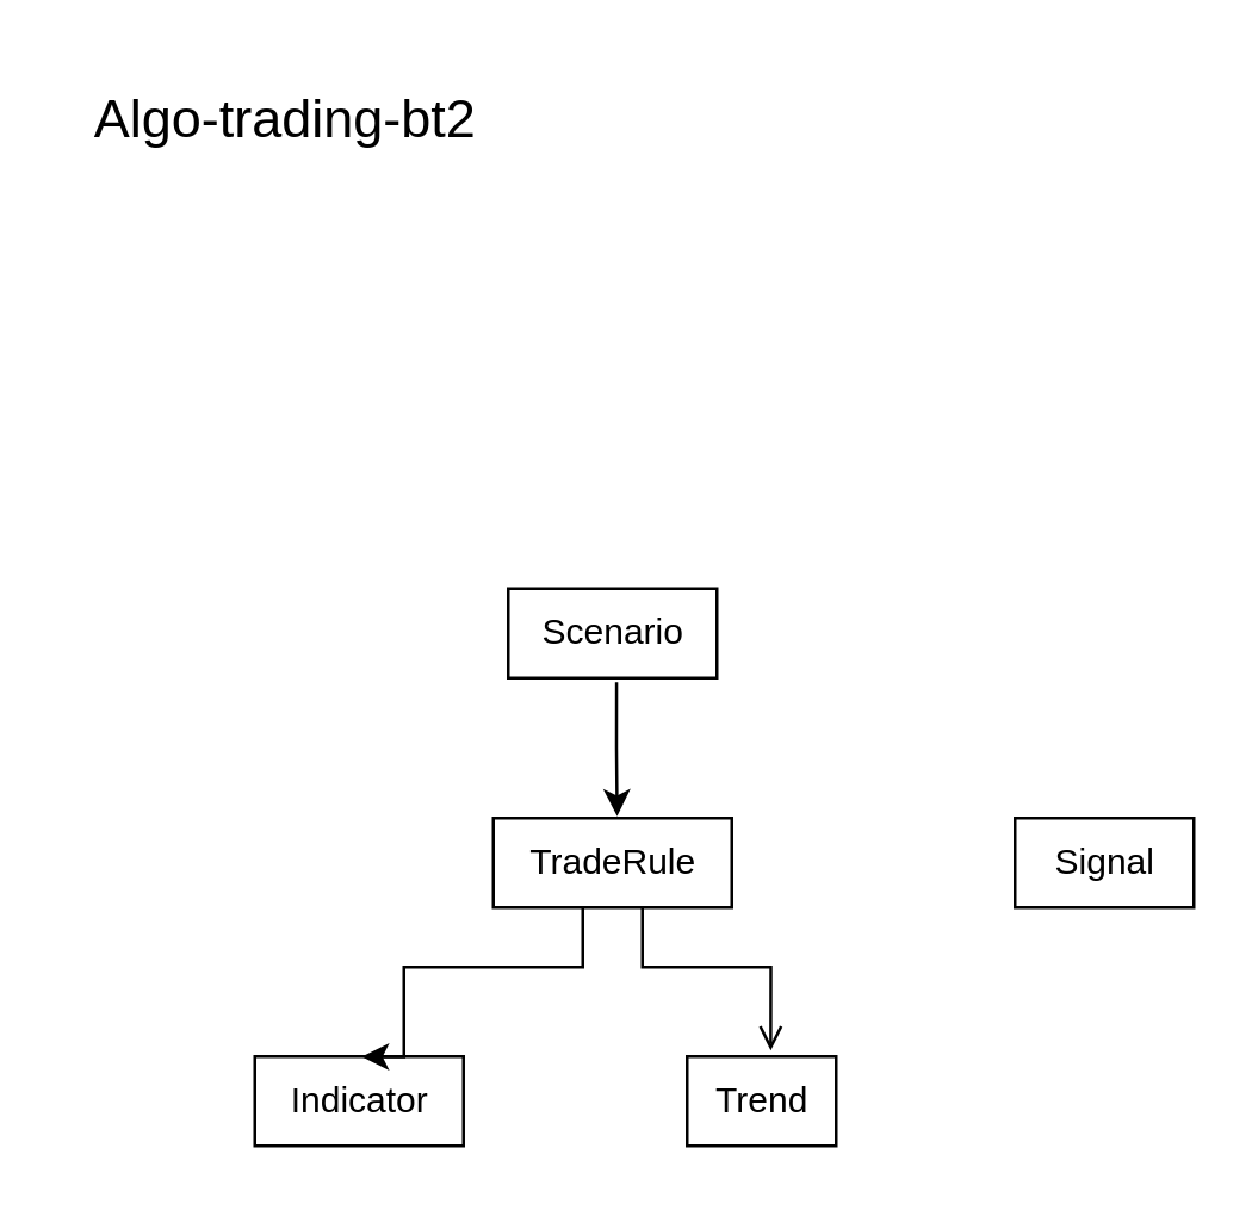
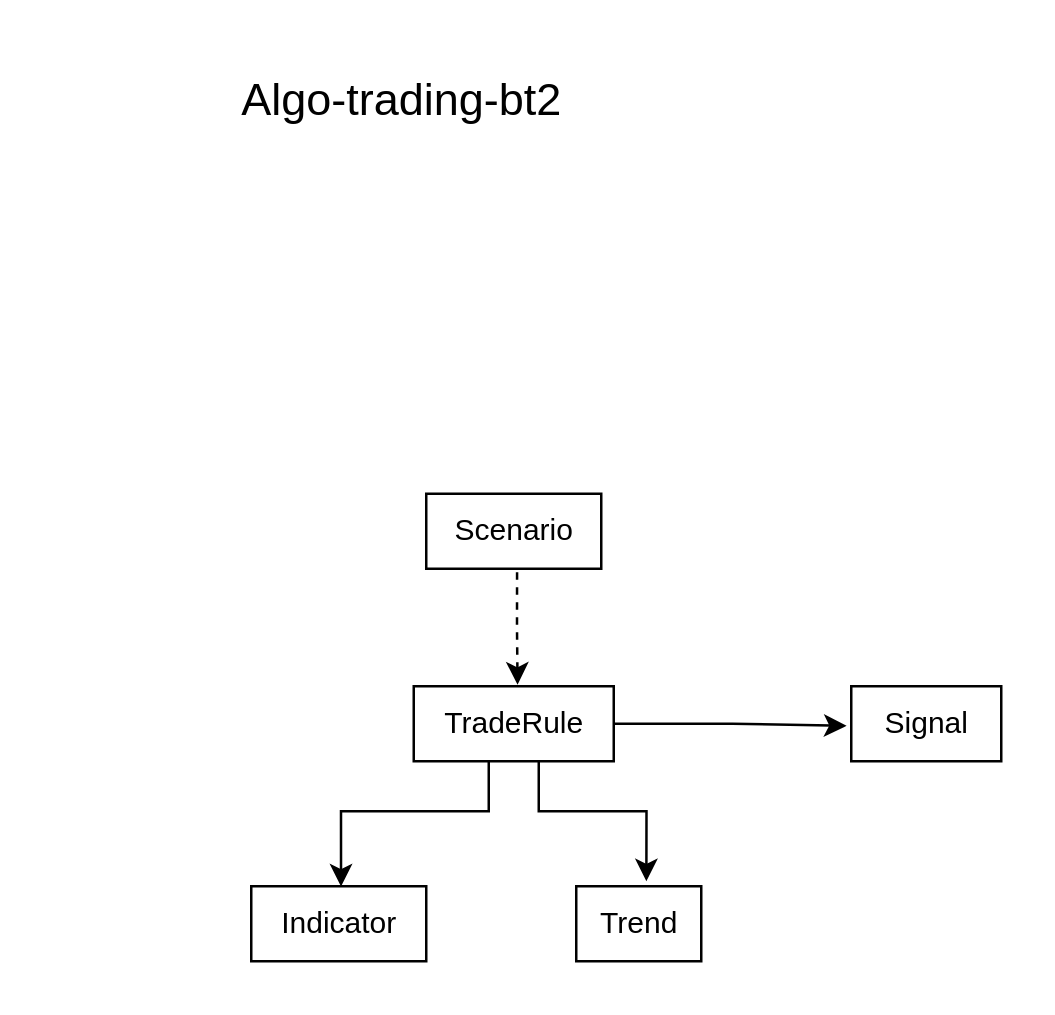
  <mxCell id="0" />
  <mxCell id="1" parent="0" />
- <mxCell id="2" value="Algo-trading-bt2" style="text;html=1;align=center;verticalAlign=middle;resizable=0;points=[];autosize=1;strokeColor=none;fillColor=none;fontSize=18;" parent="1" vertex="1"><mxGeometry x="20" y="20" width="150" height="40" as="geometry" /></mxCell>
+ <mxCell id="2" value="Algo-trading-bt2" style="text;html=1;align=center;verticalAlign=middle;resizable=0;points=[];autosize=1;strokeColor=none;fillColor=none;fontSize=18;" parent="1" vertex="1"><mxGeometry x="85" y="20" width="150" height="40" as="geometry" /></mxCell>
  <mxCell id="3" value="TradeRule" style="text;html=1;align=center;verticalAlign=middle;resizable=0;points=[];autosize=1;strokeColor=default;fillColor=none;" parent="1" vertex="1"><mxGeometry x="165" y="274" width="80" height="30" as="geometry" /></mxCell>
- <mxCell id="4" value="Indicator" style="text;html=1;align=center;verticalAlign=middle;resizable=0;points=[];autosize=1;strokeColor=default;fillColor=none;" parent="1" vertex="1"><mxGeometry x="85" y="354" width="70" height="30" as="geometry" /></mxCell>
+ <mxCell id="4" value="Indicator" style="text;html=1;align=center;verticalAlign=middle;resizable=0;points=[];autosize=1;strokeColor=default;fillColor=none;" parent="1" vertex="1"><mxGeometry x="100" y="354" width="70" height="30" as="geometry" /></mxCell>
  <mxCell id="5" value="Scenario" style="text;html=1;align=center;verticalAlign=middle;resizable=0;points=[];autosize=1;strokeColor=default;fillColor=none;" parent="1" vertex="1"><mxGeometry x="170" y="197" width="70" height="30" as="geometry" /></mxCell>
- <mxCell id="6" style="edgeStyle=orthogonalEdgeStyle;rounded=0;orthogonalLoop=1;jettySize=auto;html=1;entryX=0.519;entryY=-0.02;entryDx=0;entryDy=0;entryPerimeter=0;exitX=0.519;exitY=1.047;exitDx=0;exitDy=0;exitPerimeter=0;" parent="1" source="5" target="3" edge="1"><mxGeometry relative="1" as="geometry" /></mxCell>
+ <mxCell id="6" style="edgeStyle=orthogonalEdgeStyle;rounded=0;orthogonalLoop=1;jettySize=auto;html=1;entryX=0.519;entryY=-0.02;entryDx=0;entryDy=0;entryPerimeter=0;exitX=0.519;exitY=1.047;exitDx=0;exitDy=0;exitPerimeter=0;dashed=1;" parent="1" source="5" target="3" edge="1"><mxGeometry relative="1" as="geometry" /></mxCell>
  <mxCell id="7" style="edgeStyle=orthogonalEdgeStyle;rounded=0;orthogonalLoop=1;jettySize=auto;html=1;entryX=0.513;entryY=0.003;entryDx=0;entryDy=0;entryPerimeter=0;" parent="1" source="3" target="4" edge="1"><mxGeometry relative="1" as="geometry"><Array as="points"><mxPoint x="195" y="324" /><mxPoint x="135" y="324" /><mxPoint x="135" y="354" /></Array></mxGeometry></mxCell>
  <mxCell id="8" value="Trend" style="text;html=1;align=center;verticalAlign=middle;resizable=0;points=[];autosize=1;strokeColor=default;fillColor=none;" parent="1" vertex="1"><mxGeometry x="230" y="354" width="50" height="30" as="geometry" /></mxCell>
- <mxCell id="9" style="edgeStyle=orthogonalEdgeStyle;rounded=0;orthogonalLoop=1;jettySize=auto;html=1;entryX=0.561;entryY=-0.066;entryDx=0;entryDy=0;entryPerimeter=0;endArrow=open;" parent="1" source="3" target="8" edge="1"><mxGeometry relative="1" as="geometry"><Array as="points"><mxPoint x="215" y="324" /><mxPoint x="258" y="324" /></Array></mxGeometry></mxCell>
+ <mxCell id="9" style="edgeStyle=orthogonalEdgeStyle;rounded=0;orthogonalLoop=1;jettySize=auto;html=1;entryX=0.561;entryY=-0.066;entryDx=0;entryDy=0;entryPerimeter=0;" parent="1" source="3" target="8" edge="1"><mxGeometry relative="1" as="geometry"><Array as="points"><mxPoint x="215" y="324" /><mxPoint x="258" y="324" /></Array></mxGeometry></mxCell>
  <mxCell id="10" value="Signal" style="text;html=1;align=center;verticalAlign=middle;resizable=0;points=[];autosize=1;strokeColor=default;fillColor=none;" vertex="1" parent="1"><mxGeometry x="340" y="274" width="60" height="30" as="geometry" /></mxCell>
+ <mxCell id="11" style="edgeStyle=orthogonalEdgeStyle;rounded=0;orthogonalLoop=1;jettySize=auto;html=1;entryX=-0.031;entryY=0.528;entryDx=0;entryDy=0;entryPerimeter=0;" edge="1" parent="1" source="3" target="10"><mxGeometry relative="1" as="geometry" /></mxCell>
